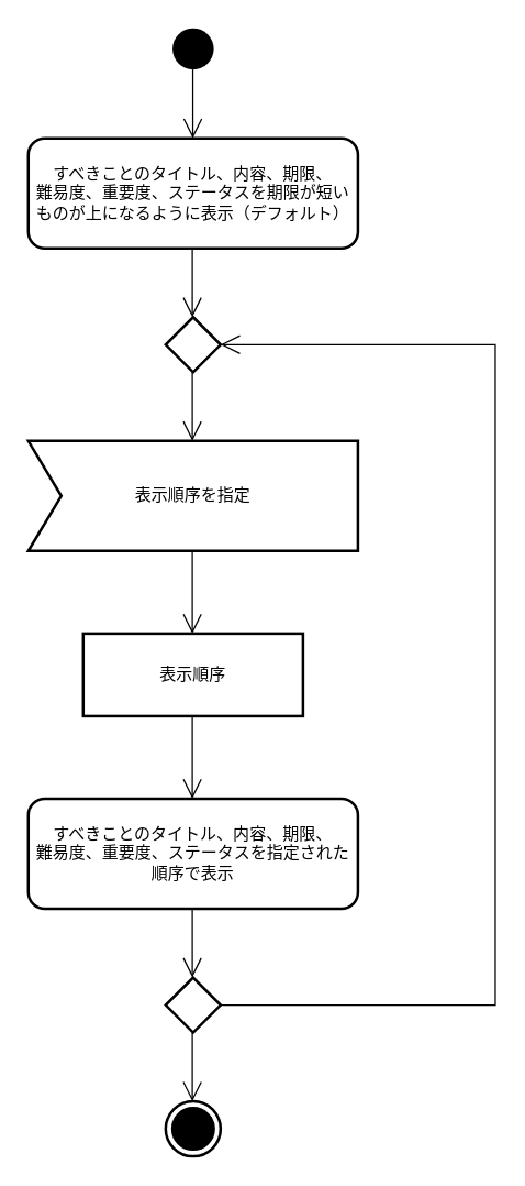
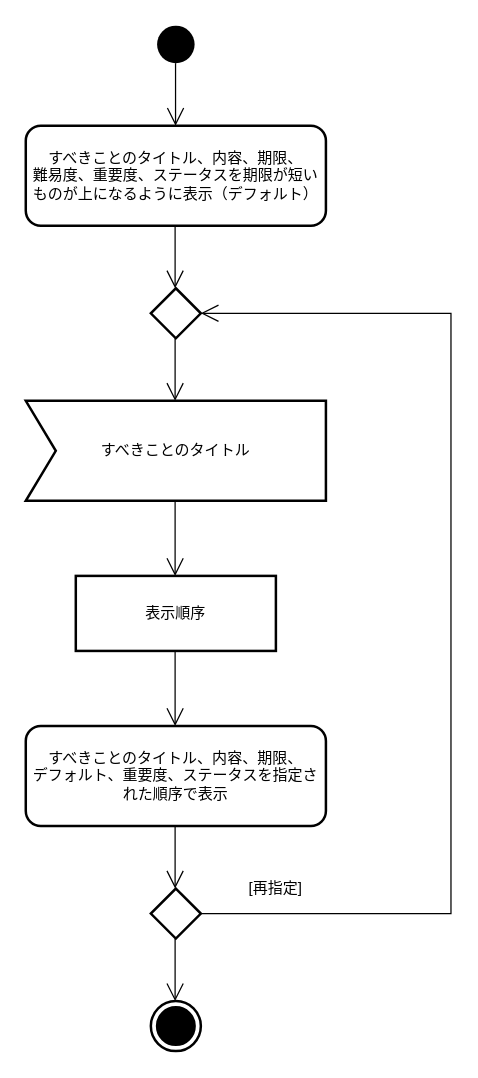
  <mxCell id="0" />
  <mxCell id="1" parent="0" />
  <mxCell id="2" value="すべきことのタイトル、内容、期限、&lt;br&gt;難易度、重要度、ステータスを期限が短いものが上になるように表示（デフォルト）" style="shape=rect;html=1;rounded=1;whiteSpace=wrap;align=center;strokeWidth=2;" vertex="1" parent="1"><mxGeometry x="20" y="100" width="240" height="80" as="geometry" /></mxCell>
- <mxCell id="3" value="表示順序を指定" style="html=1;shape=mxgraph.sysml.accEvent;strokeWidth=2;whiteSpace=wrap;align=center;" vertex="1" parent="1"><mxGeometry x="20" y="320" width="240" height="80" as="geometry" /></mxCell>
+ <mxCell id="3" value="すべきことのタイトル" style="html=1;shape=mxgraph.sysml.accEvent;strokeWidth=2;whiteSpace=wrap;align=center;" vertex="1" parent="1"><mxGeometry x="20" y="320" width="240" height="80" as="geometry" /></mxCell>
  <mxCell id="4" value="表示順序" style="shape=rect;html=1;whiteSpace=wrap;align=center;strokeWidth=2;" vertex="1" parent="1"><mxGeometry x="60" y="460" width="160" height="60" as="geometry" /></mxCell>
  <mxCell id="5" value="" style="endArrow=open;endFill=1;endSize=12;html=1;entryX=0.5;entryY=0;entryDx=0;entryDy=0;" edge="1" parent="1"><mxGeometry width="160" relative="1" as="geometry"><mxPoint x="139.41" y="400" as="sourcePoint" /><mxPoint x="139.41" y="460" as="targetPoint" /></mxGeometry></mxCell>
  <mxCell id="6" value="" style="shape=rhombus;html=1;verticalLabelPosition=bottom;verticalAlignment=top;strokeWidth=2;" vertex="1" parent="1"><mxGeometry x="120" y="230" width="40" height="40" as="geometry" /></mxCell>
- <mxCell id="7" value="すべきことのタイトル、内容、期限、&lt;br&gt;難易度、重要度、ステータスを指定された順序で表示" style="shape=rect;html=1;rounded=1;whiteSpace=wrap;align=center;strokeWidth=2;" vertex="1" parent="1"><mxGeometry x="20" y="580" width="240" height="80" as="geometry" /></mxCell>
+ <mxCell id="7" value="すべきことのタイトル、内容、期限、&lt;br&gt;デフォルト、重要度、ステータスを指定された順序で表示" style="shape=rect;html=1;rounded=1;whiteSpace=wrap;align=center;strokeWidth=2;" vertex="1" parent="1"><mxGeometry x="20" y="580" width="240" height="80" as="geometry" /></mxCell>
  <mxCell id="8" value="" style="endArrow=open;endFill=1;endSize=12;html=1;entryX=0.5;entryY=0;entryDx=0;entryDy=0;entryPerimeter=0;exitX=0.5;exitY=1;exitDx=0;exitDy=0;" edge="1" parent="1"><mxGeometry width="160" relative="1" as="geometry"><mxPoint x="139.41" y="270" as="sourcePoint" /><mxPoint x="139.41" y="320" as="targetPoint" /></mxGeometry></mxCell>
  <mxCell id="9" value="" style="endArrow=open;endFill=1;endSize=12;html=1;entryX=0.5;entryY=0;entryDx=0;entryDy=0;" edge="1" parent="1"><mxGeometry width="160" relative="1" as="geometry"><mxPoint x="139.41" y="520" as="sourcePoint" /><mxPoint x="139.41" y="580" as="targetPoint" /></mxGeometry></mxCell>
  <mxCell id="10" value="" style="endArrow=open;endFill=1;endSize=12;html=1;entryX=1;entryY=0.5;entryDx=0;entryDy=0;exitX=1;exitY=0.5;exitDx=0;exitDy=0;rounded=0;" edge="1" parent="1" source="11" target="6"><mxGeometry width="160" relative="1" as="geometry"><mxPoint x="340" y="570" as="sourcePoint" /><mxPoint x="340" y="630" as="targetPoint" /><Array as="points"><mxPoint x="360" y="730" /><mxPoint x="360" y="250" /></Array></mxGeometry></mxCell>
  <mxCell id="11" value="" style="shape=rhombus;html=1;verticalLabelPosition=bottom;verticalAlignment=top;strokeWidth=2;" vertex="1" parent="1"><mxGeometry x="120" y="710" width="40" height="40" as="geometry" /></mxCell>
  <mxCell id="12" value="" style="endArrow=open;endFill=1;endSize=12;html=1;entryX=0.5;entryY=0;entryDx=0;entryDy=0;entryPerimeter=0;exitX=0.5;exitY=1;exitDx=0;exitDy=0;" edge="1" parent="1"><mxGeometry width="160" relative="1" as="geometry"><mxPoint x="139.41" y="750" as="sourcePoint" /><mxPoint x="139.41" y="800" as="targetPoint" /></mxGeometry></mxCell>
  <mxCell id="13" value="" style="endArrow=open;endFill=1;endSize=12;html=1;entryX=0.5;entryY=0;entryDx=0;entryDy=0;entryPerimeter=0;exitX=0.5;exitY=1;exitDx=0;exitDy=0;" edge="1" parent="1"><mxGeometry width="160" relative="1" as="geometry"><mxPoint x="139.41" y="180" as="sourcePoint" /><mxPoint x="139.41" y="230" as="targetPoint" /></mxGeometry></mxCell>
  <mxCell id="14" value="" style="endArrow=open;endFill=1;endSize=12;html=1;entryX=0.5;entryY=0;entryDx=0;entryDy=0;entryPerimeter=0;exitX=0.5;exitY=1;exitDx=0;exitDy=0;" edge="1" parent="1"><mxGeometry width="160" relative="1" as="geometry"><mxPoint x="139.41" y="660" as="sourcePoint" /><mxPoint x="139.41" y="710" as="targetPoint" /></mxGeometry></mxCell>
+ <mxCell id="15" value="[再指定]" style="text;html=1;strokeColor=none;fillColor=none;align=center;verticalAlign=middle;whiteSpace=wrap;rounded=0;" vertex="1" parent="1"><mxGeometry x="180" y="700" width="80" height="20" as="geometry" /></mxCell>
  <mxCell id="16" value="" style="html=1;shape=mxgraph.sysml.actFinal;strokeWidth=2;verticalLabelPosition=bottom;verticalAlignment=top;" vertex="1" parent="1"><mxGeometry x="120" y="800" width="40" height="40" as="geometry" /></mxCell>
  <mxCell id="17" value="" style="ellipse;fillColor=#000000;strokeColor=none;" vertex="1" parent="1"><mxGeometry x="125" y="20" width="30" height="30" as="geometry" /></mxCell>
  <mxCell id="18" value="" style="endArrow=open;endFill=1;endSize=12;html=1;entryX=0.5;entryY=0;entryDx=0;entryDy=0;entryPerimeter=0;exitX=0.5;exitY=1;exitDx=0;exitDy=0;" edge="1" parent="1"><mxGeometry width="160" relative="1" as="geometry"><mxPoint x="139.76" y="50" as="sourcePoint" /><mxPoint x="139.76" y="100" as="targetPoint" /></mxGeometry></mxCell>
